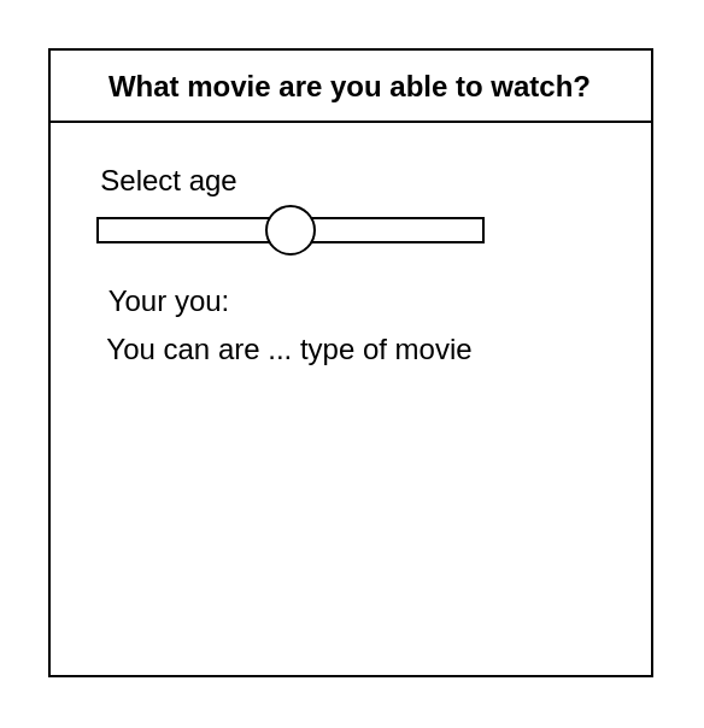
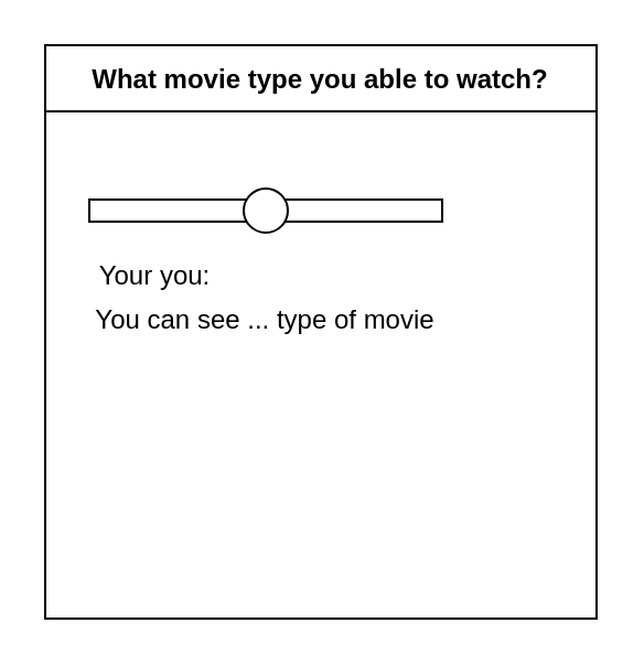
  <mxCell id="0" />
  <mxCell id="1" parent="0" />
- <mxCell id="2" value="What movie are you able to watch?" style="swimlane;startSize=30;" vertex="1" parent="1"><mxGeometry x="20" y="20" width="250" height="260" as="geometry" /></mxCell>
+ <mxCell id="2" value="What movie type you able to watch?" style="swimlane;startSize=30;" vertex="1" parent="1"><mxGeometry x="20" y="20" width="250" height="260" as="geometry" /></mxCell>
  <mxCell id="3" value="" style="rounded=0;whiteSpace=wrap;html=1;" vertex="1" parent="2"><mxGeometry x="20" y="70" width="160" height="10" as="geometry" /></mxCell>
  <mxCell id="4" value="" style="ellipse;whiteSpace=wrap;html=1;aspect=fixed;" vertex="1" parent="2"><mxGeometry x="90" y="65" width="20" height="20" as="geometry" /></mxCell>
- <mxCell id="5" value="Select age" style="text;html=1;strokeColor=none;fillColor=none;align=center;verticalAlign=middle;whiteSpace=wrap;rounded=0;" vertex="1" parent="2"><mxGeometry x="20" y="40" width="60" height="30" as="geometry" /></mxCell>
  <mxCell id="6" value="Your you:" style="text;html=1;strokeColor=none;fillColor=none;align=center;verticalAlign=middle;whiteSpace=wrap;rounded=0;" vertex="1" parent="2"><mxGeometry x="20" y="90" width="60" height="30" as="geometry" /></mxCell>
- <mxCell id="7" value="You can are ... type of movie" style="text;html=1;strokeColor=none;fillColor=none;align=center;verticalAlign=middle;whiteSpace=wrap;rounded=0;" vertex="1" parent="2"><mxGeometry x="5" y="110" width="190" height="30" as="geometry" /></mxCell>
+ <mxCell id="7" value="You can see ... type of movie" style="text;html=1;strokeColor=none;fillColor=none;align=center;verticalAlign=middle;whiteSpace=wrap;rounded=0;" vertex="1" parent="2"><mxGeometry x="5" y="110" width="190" height="30" as="geometry" /></mxCell>
